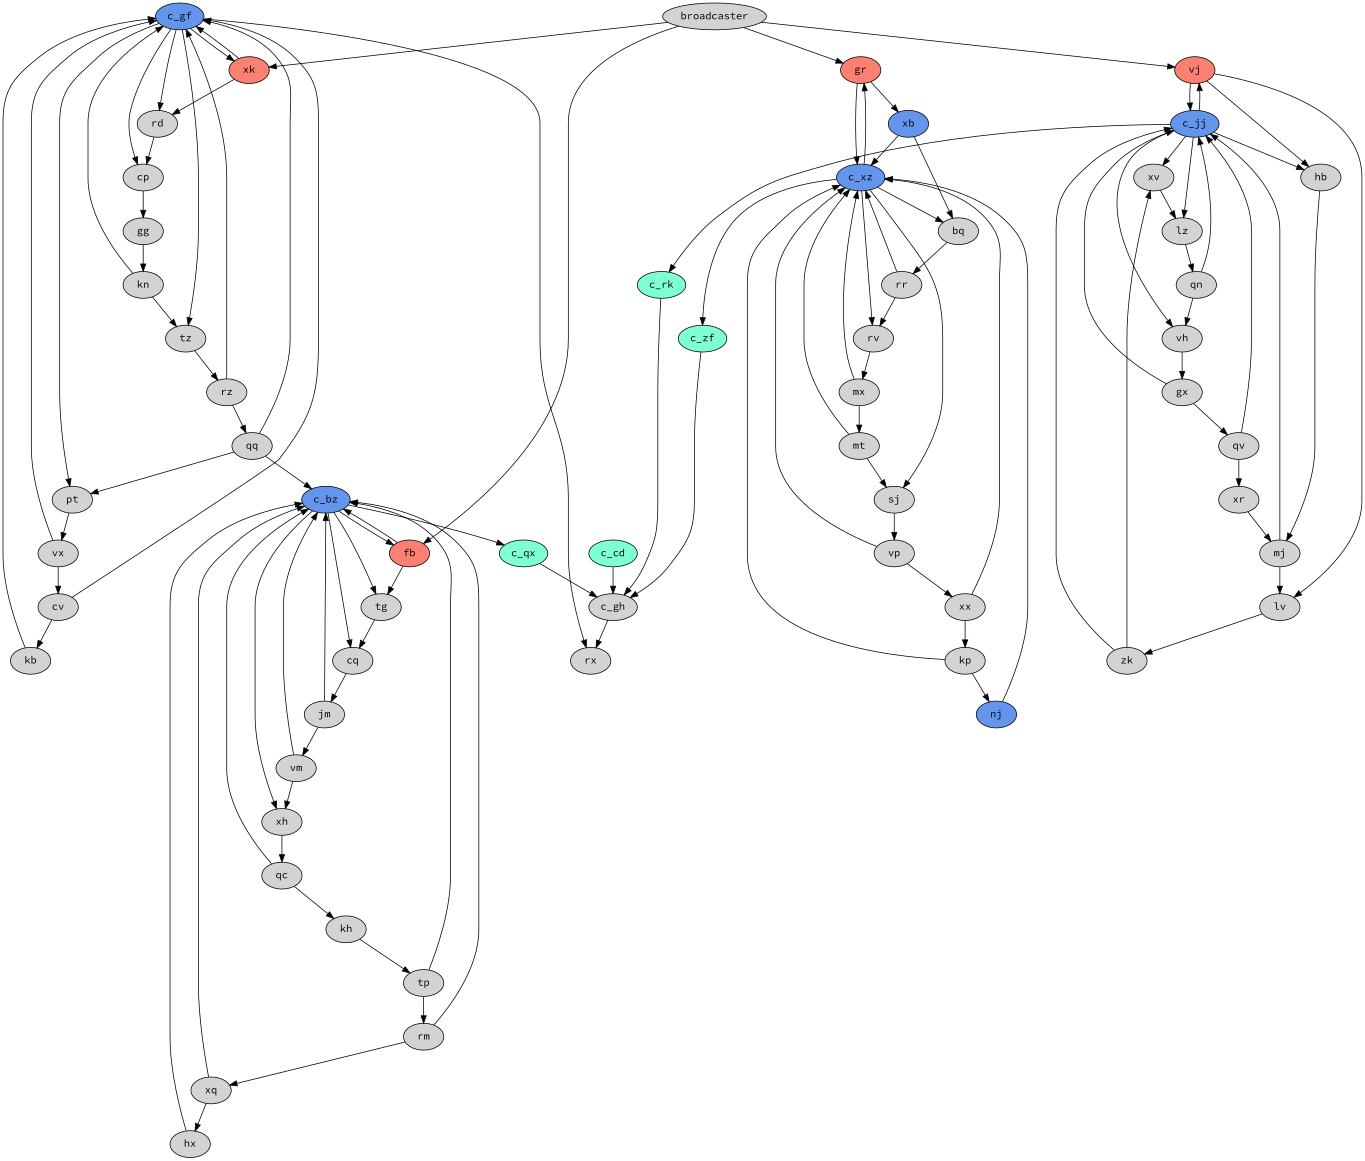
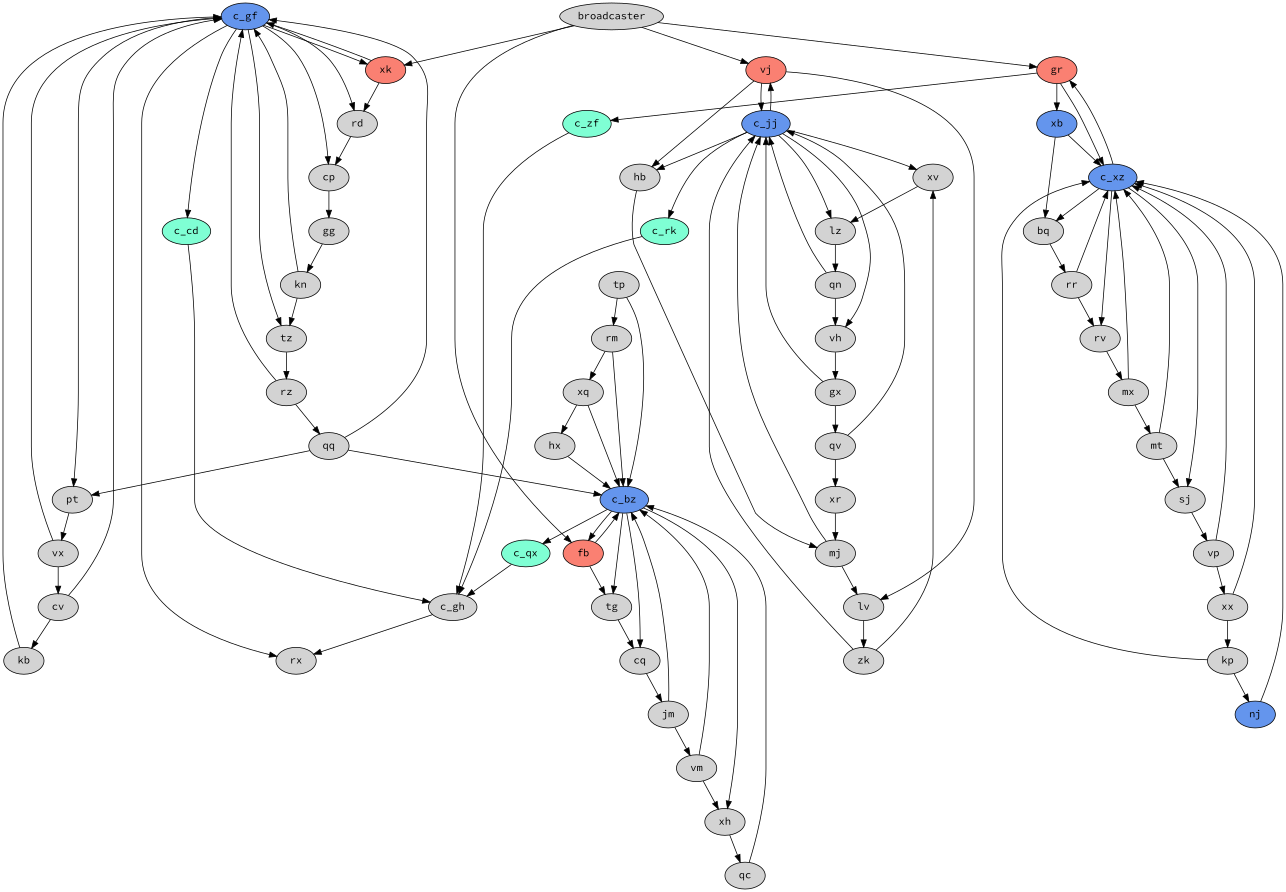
  digraph {
    fontname="Source Code Pro"
    node [fontname="Source Code Pro" style=filled]
    edge [fontname="Source Code Pro"]
    gr [fillcolor=salmon]
    c_xz [fillcolor=cornflowerblue]
    xb [fillcolor=cornflowerblue]
    c_zf [fillcolor=aquamarine]
    bq
    sj
    rv
    xk [fillcolor=salmon]
    c_gf [fillcolor=cornflowerblue]
    rd
    c_cd [fillcolor=aquamarine]
    cp
    tz
    pt
    rx
    vj [fillcolor=salmon]
    c_jj [fillcolor=cornflowerblue]
    hb
    lv
    c_rk [fillcolor=aquamarine]
    lz
    vh
    xv
    mj
    fb [fillcolor=salmon]
    c_bz [fillcolor=cornflowerblue]
    tg
    c_qx [fillcolor=aquamarine]
    cq
    xh
    c_gh
    jm
    qc
    zk
    qn
    gx
    rr
    vp
    mx
    gg
    kn
    rz
    vx
    vm
    cv
    kb
    qv
    xr
    hx
-   kh
    tp
    rm
    xq
    qq
    kp
    nj [fillcolor=cornflowerblue]
    mt
    xx
    broadcaster
    gr -> c_xz
    gr -> xb
    c_xz -> gr
-   c_xz -> c_zf
+   gr -> c_zf
    c_xz -> bq
    c_xz -> sj
    c_xz -> rv
    xb -> c_xz
    xb -> bq
    c_zf -> c_gh
    bq -> rr
    sj -> vp
    rv -> mx
    xk -> c_gf
    xk -> rd
    c_gf -> xk
    c_gf -> rd
+   c_gf -> c_cd
    c_gf -> cp
    c_gf -> tz
    c_gf -> pt
    c_gf -> rx
    rd -> cp
    c_cd -> c_gh
    cp -> gg
    tz -> rz
    pt -> vx
    vj -> c_jj
    vj -> hb
    vj -> lv
    c_jj -> vj
    c_jj -> hb
    c_jj -> c_rk
    c_jj -> lz
    c_jj -> vh
    c_jj -> xv
    hb -> mj
    lv -> zk
    c_rk -> c_gh
    lz -> qn
    vh -> gx
    xv -> lz
    mj -> c_jj
    mj -> lv
    fb -> c_bz
    fb -> tg
    c_bz -> fb
    c_bz -> tg
    c_bz -> c_qx
    c_bz -> cq
    c_bz -> xh
    tg -> cq
    c_qx -> c_gh
    cq -> jm
    xh -> qc
    c_gh -> rx
    jm -> c_bz
    jm -> vm
    qc -> c_bz
-   qc -> kh
    zk -> c_jj
    zk -> xv
    qn -> c_jj
    qn -> vh
    gx -> c_jj
    gx -> qv
    rr -> c_xz
    rr -> rv
    vp -> c_xz
    vp -> xx
    mx -> c_xz
    mx -> mt
    gg -> kn
    kn -> c_gf
    kn -> tz
    rz -> c_gf
    rz -> qq
    vx -> c_gf
    vx -> cv
    vm -> c_bz
    vm -> xh
    cv -> c_gf
    cv -> kb
    kb -> c_gf
    qv -> c_jj
    qv -> xr
    xr -> mj
    hx -> c_bz
-   kh -> tp
    tp -> c_bz
    tp -> rm
    rm -> c_bz
    rm -> xq
    xq -> c_bz
    xq -> hx
    qq -> c_gf
    qq -> pt
    qq -> c_bz
    kp -> c_xz
    kp -> nj
    nj -> c_xz
    mt -> c_xz
    mt -> sj
    xx -> c_xz
    xx -> kp
    broadcaster -> gr
    broadcaster -> xk
    broadcaster -> vj
    broadcaster -> fb
  }
